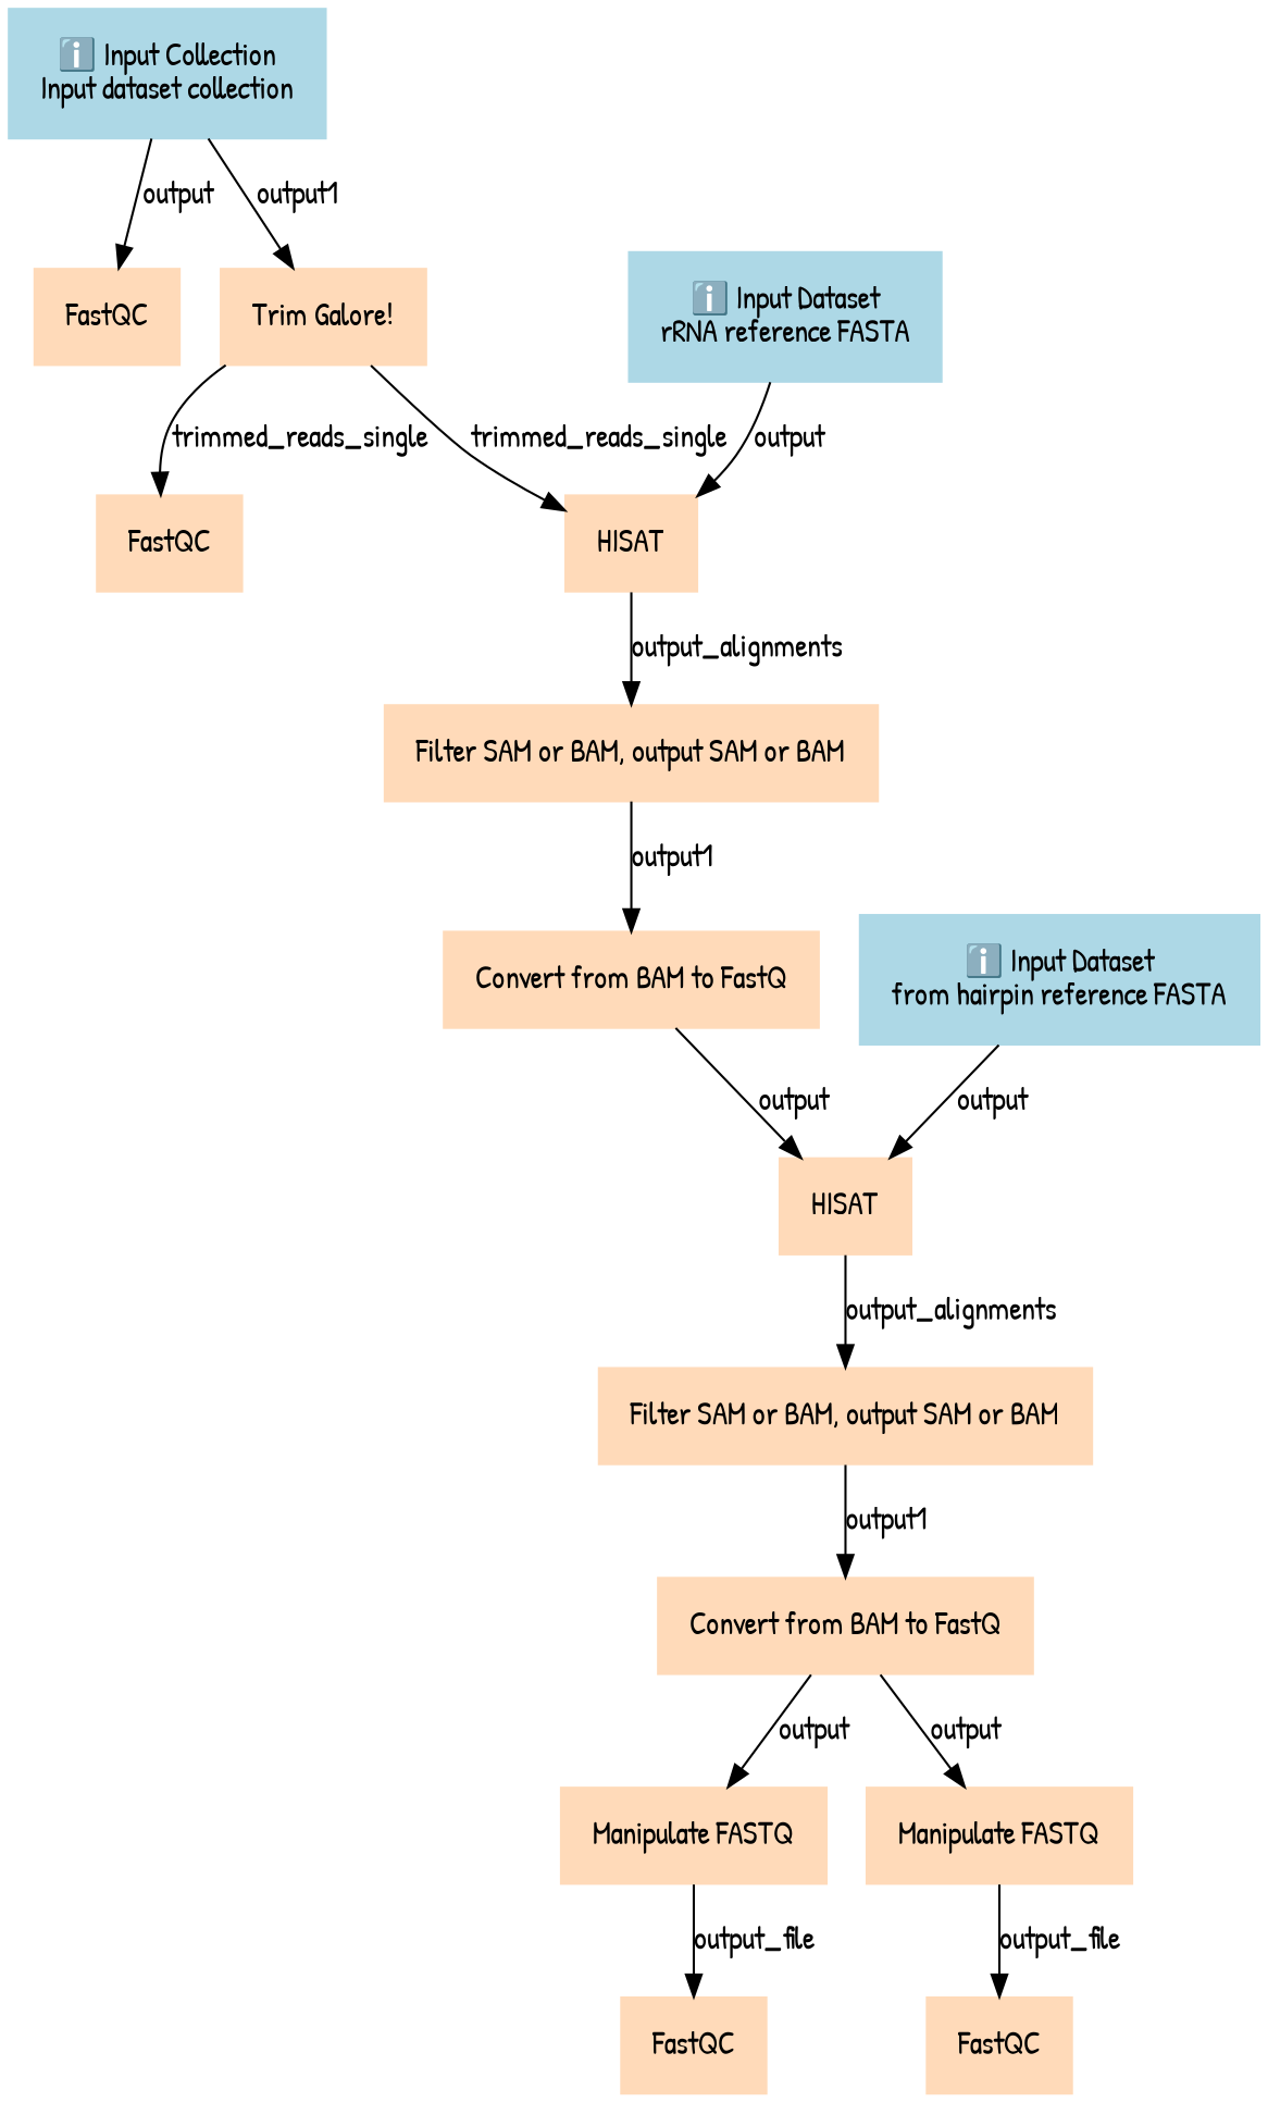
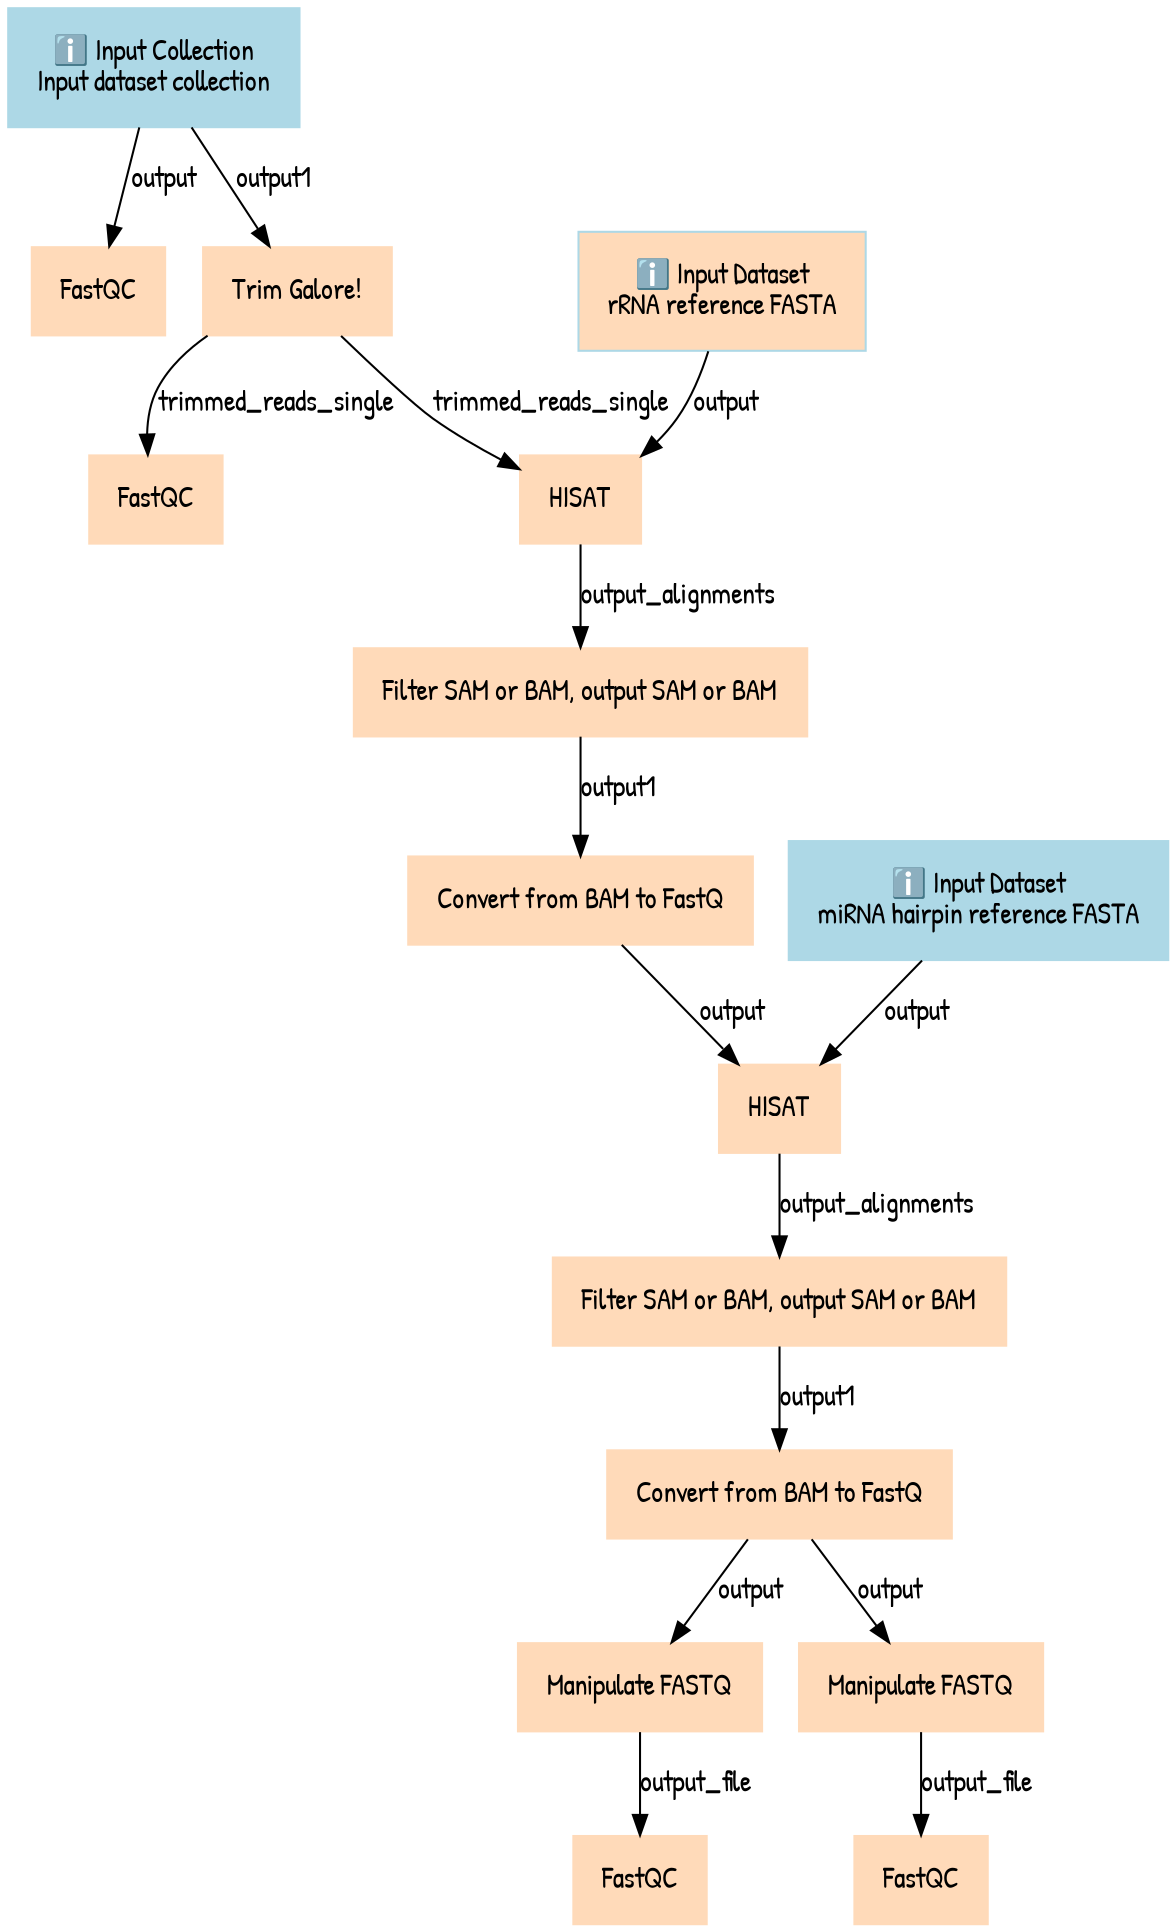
  digraph {
    fontname="Patrick Hand"
    node [color=peachpuff fontname="Patrick Hand" margin="0.2,0.2" shape=box style=filled]
    edge [fontname="Patrick Hand"]
    n1 [color=lightblue label="ℹ️ Input Collection\nInput dataset collection"]
    n2 [label=FastQC]
    n3 [label="Trim Galore!"]
    n4 [label=HISAT]
    n5 [label=FastQC]
-   n6 [color=lightblue label="ℹ️ Input Dataset\nrRNA reference FASTA"]
+   n6 [color=lightblue label="ℹ️ Input Dataset\nrRNA reference FASTA" fillcolor=peachpuff]
    n7 [label="Filter SAM or BAM, output SAM or BAM"]
-   n8 [color=lightblue label="ℹ️ Input Dataset\nfrom hairpin reference FASTA"]
+   n8 [color=lightblue label="ℹ️ Input Dataset\nmiRNA hairpin reference FASTA"]
    n9 [label=HISAT]
    n10 [label="Filter SAM or BAM, output SAM or BAM"]
    n11 [label="Convert from BAM to FastQ"]
    n12 [label="Convert from BAM to FastQ"]
    n13 [label="Manipulate FASTQ"]
    n14 [label="Manipulate FASTQ"]
    n15 [label=FastQC]
    n16 [label=FastQC]
    n1 -> n2 [label=output]
    n1 -> n3 [label=output1]
    n3 -> n4 [label=trimmed_reads_single]
    n3 -> n5 [label=trimmed_reads_single]
    n4 -> n7 [label=output_alignments]
    n6 -> n4 [label=output]
    n7 -> n11 [label=output1]
    n8 -> n9 [label=output]
    n9 -> n10 [label=output_alignments]
    n10 -> n12 [label=output1]
    n11 -> n9 [label=output]
    n12 -> n13 [label=output]
    n12 -> n14 [label=output]
    n13 -> n15 [label=output_file]
    n14 -> n16 [label=output_file]
  }
